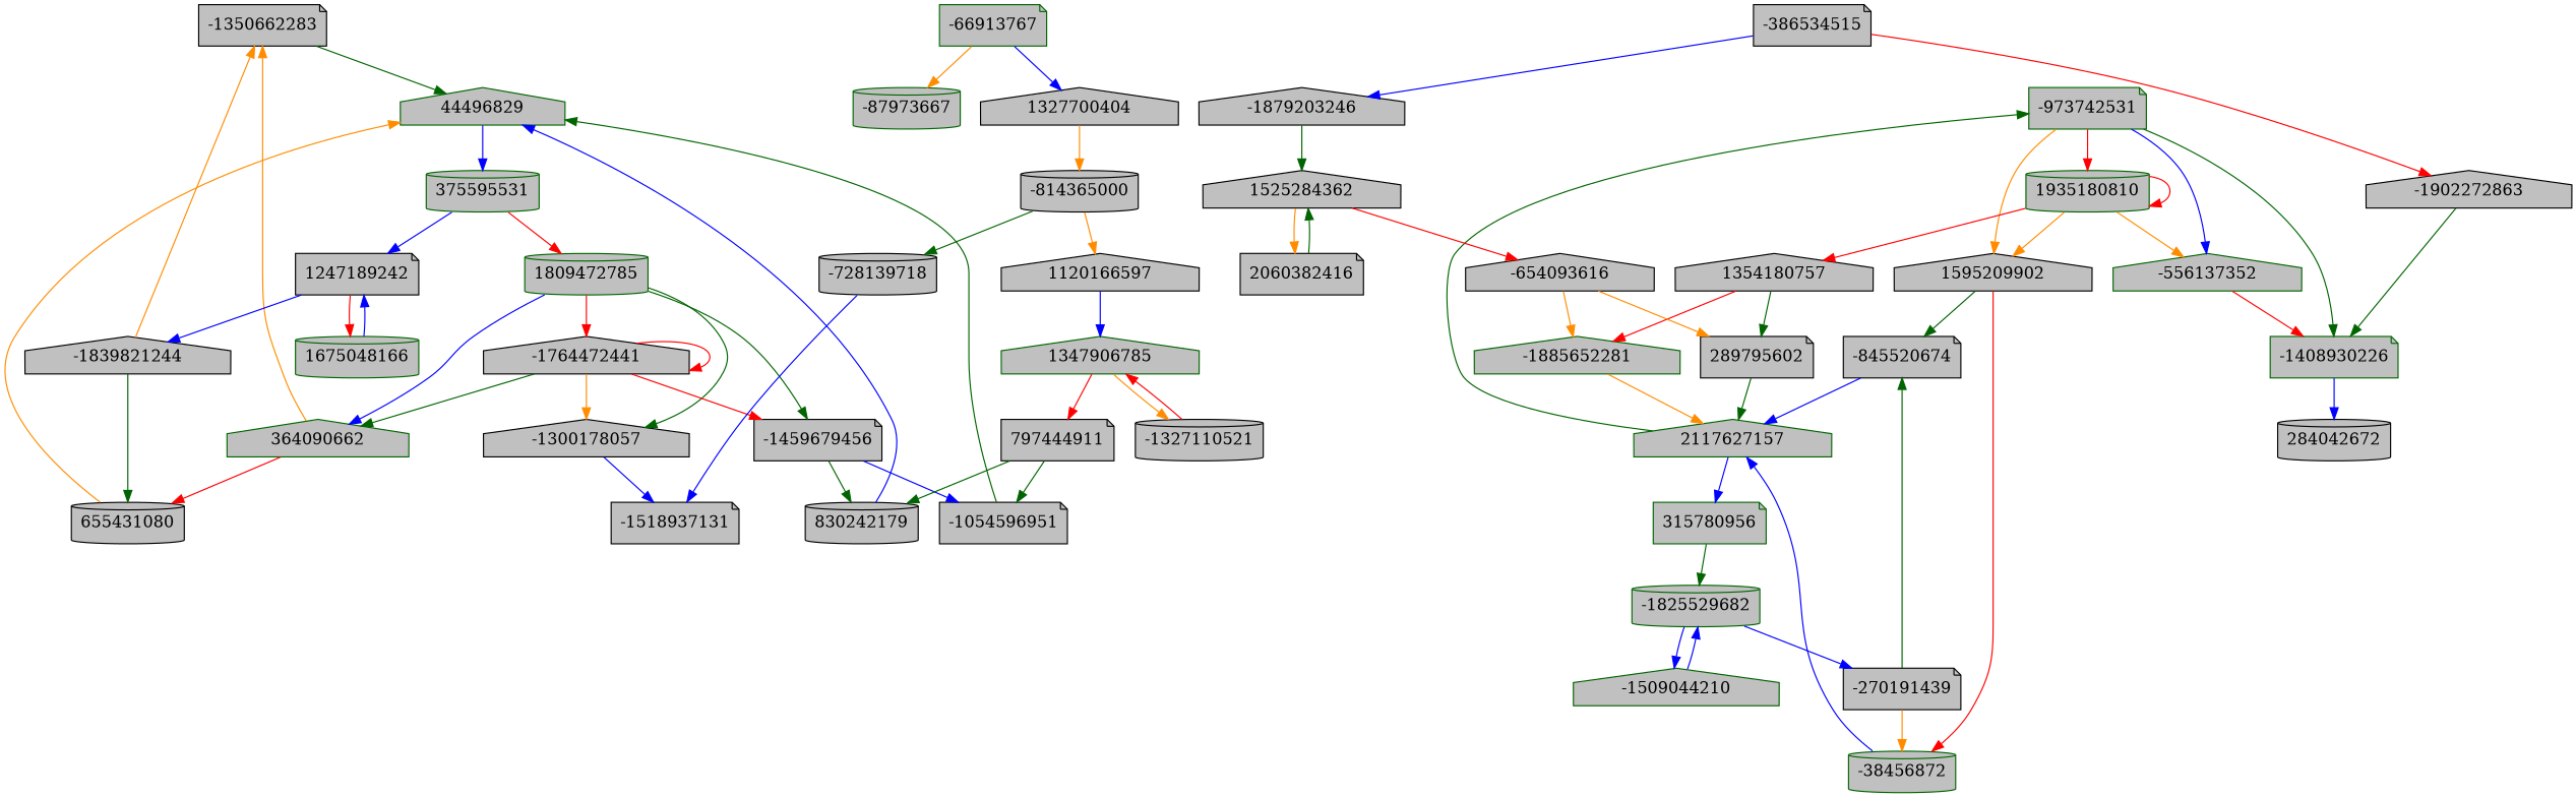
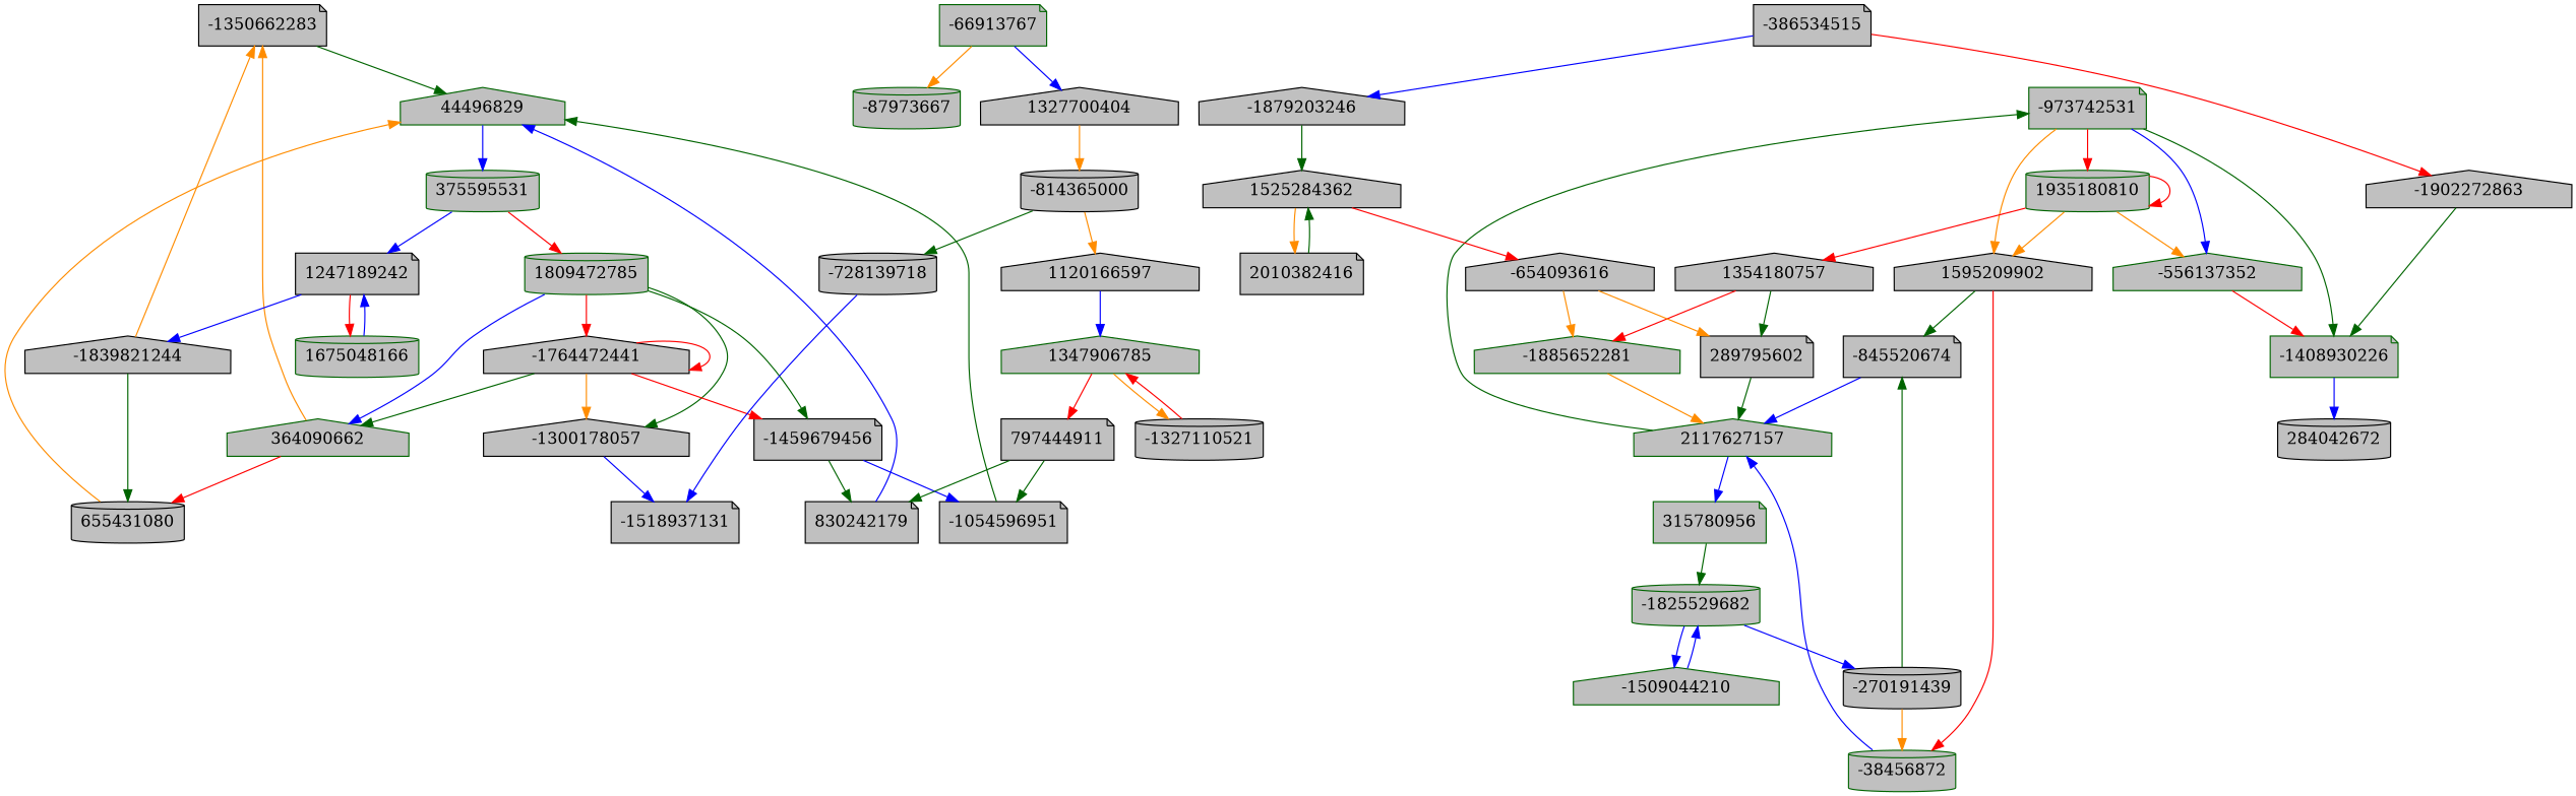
  digraph {
    node [color=black fillcolor=gray shape=house style=filled]
    edge [color=darkgreen]
    -1350662283 [shape=note]
    -1839821244
    655431080 [shape=cylinder]
    44496829 [color=darkgreen]
    375595531 [color=darkgreen shape=cylinder]
    -973742531 [color=darkgreen shape=note]
    1595209902
    1935180810 [color=darkgreen shape=cylinder]
    -556137352 [color=darkgreen]
    -1408930226 [color=darkgreen shape=note]
    -1885652281 [color=darkgreen]
    1354180757
    289795602 [shape=note]
    -845520674 [shape=note]
    -38456872 [color=darkgreen shape=cylinder]
    2117627157 [color=darkgreen]
    1809472785 [color=darkgreen shape=cylinder]
    364090662 [color=darkgreen]
    -1459679456 [shape=note]
    -1300178057
    -1764472441
    -1054596951 [shape=note]
-   830242179 [shape=cylinder]
+   830242179 [shape=note]
    -1518937131 [shape=note]
    315780956 [color=darkgreen shape=note]
    -1825529682 [color=darkgreen shape=cylinder]
-   2060382416 [shape=note]
+   2060382416 [shape=note label=2010382416]
    1525284362
    -654093616
    -1509044210 [color=darkgreen]
-   -270191439 [shape=note]
+   -270191439 [shape=cylinder]
    1247189242 [shape=note]
    -386534515 [shape=note]
    -1879203246
    -1902272863
    1675048166 [color=darkgreen shape=cylinder]
    -87973667 [color=darkgreen shape=cylinder]
    -66913767 [color=darkgreen shape=note]
    1327700404
    -814365000 [shape=cylinder]
    284042672 [shape=cylinder]
    1120166597
    -728139718 [shape=cylinder]
    1347906785 [color=darkgreen]
    797444911 [shape=note]
    -1327110521 [shape=cylinder]
    -1350662283 -> 44496829
    -1839821244 -> -1350662283 [color=darkorange]
    -1839821244 -> 655431080
    655431080 -> 44496829 [color=darkorange]
    44496829 -> 375595531 [color=blue]
    375595531 -> 1809472785 [color=red]
    375595531 -> 1247189242 [color=blue]
    -973742531 -> 1595209902 [color=darkorange]
    -973742531 -> 1935180810 [color=red]
    -973742531 -> -556137352 [color=blue]
    -973742531 -> -1408930226
    1595209902 -> -845520674
    1595209902 -> -38456872 [color=red]
    1935180810 -> 1595209902 [color=darkorange]
    1935180810 -> 1935180810 [color=red]
    1935180810 -> -556137352 [color=darkorange]
    1935180810 -> 1354180757 [color=red]
    -556137352 -> -1408930226 [color=red]
    -1408930226 -> 284042672 [color=blue]
    -1885652281 -> 2117627157 [color=darkorange]
    1354180757 -> -1885652281 [color=red]
    1354180757 -> 289795602
    289795602 -> 2117627157
    -845520674 -> 2117627157 [color=blue]
    -38456872 -> 2117627157 [color=blue]
    2117627157 -> -973742531
    2117627157 -> 315780956 [color=blue]
    1809472785 -> 364090662 [color=blue]
    1809472785 -> -1459679456
    1809472785 -> -1300178057
    1809472785 -> -1764472441 [color=red]
    364090662 -> -1350662283 [color=darkorange]
    364090662 -> 655431080 [color=red]
    -1459679456 -> -1054596951 [color=blue]
    -1459679456 -> 830242179
    -1300178057 -> -1518937131 [color=blue]
    -1764472441 -> 364090662
    -1764472441 -> -1459679456 [color=red]
    -1764472441 -> -1300178057 [color=darkorange]
    -1764472441 -> -1764472441 [color=red]
    -1054596951 -> 44496829
    830242179 -> 44496829 [color=blue]
    315780956 -> -1825529682
    -1825529682 -> -1509044210 [color=blue]
    -1825529682 -> -270191439 [color=blue]
    2060382416 -> 1525284362
    1525284362 -> 2060382416 [color=darkorange]
    1525284362 -> -654093616 [color=red]
    -654093616 -> -1885652281 [color=darkorange]
    -654093616 -> 289795602 [color=darkorange]
    -1509044210 -> -1825529682 [color=blue]
    -270191439 -> -845520674
    -270191439 -> -38456872 [color=darkorange]
    1247189242 -> -1839821244 [color=blue]
    1247189242 -> 1675048166 [color=red]
    -386534515 -> -1879203246 [color=blue]
    -386534515 -> -1902272863 [color=red]
    -1879203246 -> 1525284362
    -1902272863 -> -1408930226
    1675048166 -> 1247189242 [color=blue]
    -66913767 -> -87973667 [color=darkorange]
    -66913767 -> 1327700404 [color=blue]
    1327700404 -> -814365000 [color=darkorange]
    -814365000 -> 1120166597 [color=darkorange]
    -814365000 -> -728139718
    1120166597 -> 1347906785 [color=blue]
    -728139718 -> -1518937131 [color=blue]
    1347906785 -> 797444911 [color=red]
    1347906785 -> -1327110521 [color=darkorange]
    797444911 -> -1054596951
    797444911 -> 830242179
    -1327110521 -> 1347906785 [color=red]
  }
